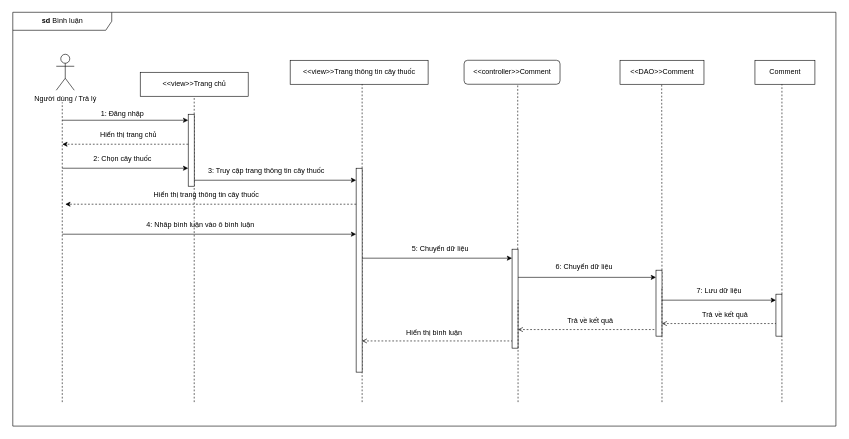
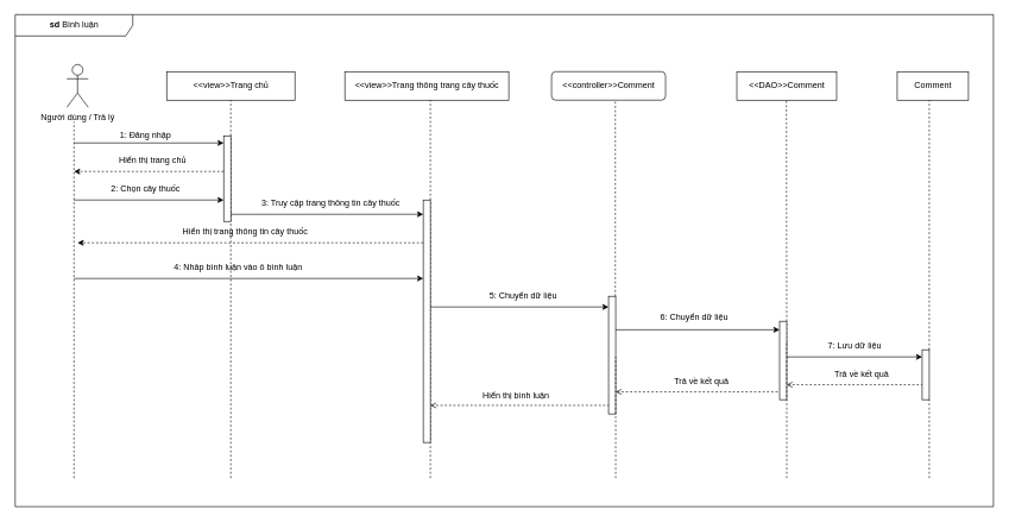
  <mxCell id="0" />
  <mxCell id="1" parent="0" />
  <mxCell id="2" value="&lt;b&gt;sd &lt;/b&gt;Bình luận" style="shape=umlFrame;whiteSpace=wrap;html=1;width=165;height=30;" parent="1" vertex="1"><mxGeometry x="20.5" y="20" width="1372.5" height="690" as="geometry" /></mxCell>
  <mxCell id="3" value="Người dùng / Trả lý" style="shape=umlActor;verticalLabelPosition=bottom;verticalAlign=top;html=1;outlineConnect=0;" parent="1" vertex="1"><mxGeometry x="93" y="90" width="30" height="60" as="geometry" /></mxCell>
- <mxCell id="4" value="&amp;lt;&amp;lt;view&amp;gt;&amp;gt;Trang chủ" style="html=1;" parent="1" vertex="1"><mxGeometry x="233" y="120" width="180" height="40" as="geometry" /></mxCell>
+ <mxCell id="4" value="&amp;lt;&amp;lt;view&amp;gt;&amp;gt;Trang chủ" style="html=1;" parent="1" vertex="1"><mxGeometry x="233" y="100" width="180" height="40" as="geometry" /></mxCell>
  <mxCell id="5" value="&amp;lt;&amp;lt;controller&amp;gt;&amp;gt;Comment" style="html=1;rounded=1;" parent="1" vertex="1"><mxGeometry x="773" y="100" width="160" height="40" as="geometry" /></mxCell>
  <mxCell id="6" value="&amp;lt;&amp;lt;DAO&amp;gt;&amp;gt;Comment" style="html=1;" parent="1" vertex="1"><mxGeometry x="1033" y="100" width="140" height="40" as="geometry" /></mxCell>
  <mxCell id="7" value="Comment" style="html=1;" parent="1" vertex="1"><mxGeometry x="1258" y="100" width="100" height="40" as="geometry" /></mxCell>
  <mxCell id="8" value="" style="endArrow=none;dashed=1;html=1;rounded=0;" parent="1" edge="1"><mxGeometry width="50" height="50" relative="1" as="geometry"><mxPoint x="103" y="670" as="sourcePoint" /><mxPoint x="103" y="170" as="targetPoint" /></mxGeometry></mxCell>
  <mxCell id="9" value="" style="endArrow=classic;html=1;rounded=0;" parent="1" target="12" edge="1"><mxGeometry width="50" height="50" relative="1" as="geometry"><mxPoint x="103" y="200" as="sourcePoint" /><mxPoint x="293" y="201" as="targetPoint" /></mxGeometry></mxCell>
  <mxCell id="10" value="" style="endArrow=none;dashed=1;html=1;rounded=0;entryX=0.5;entryY=1;entryDx=0;entryDy=0;" parent="1" target="4" edge="1"><mxGeometry width="50" height="50" relative="1" as="geometry"><mxPoint x="323" y="670" as="sourcePoint" /><mxPoint x="353" y="190" as="targetPoint" /></mxGeometry></mxCell>
  <mxCell id="11" value="1: Đăng nhập" style="text;html=1;align=center;verticalAlign=middle;resizable=0;points=[];autosize=1;strokeColor=none;fillColor=none;" parent="1" vertex="1"><mxGeometry x="153" y="175" width="100" height="30" as="geometry" /></mxCell>
  <mxCell id="12" value="" style="html=1;points=[];perimeter=orthogonalPerimeter;" parent="1" vertex="1"><mxGeometry x="313" y="190" width="10" height="120" as="geometry" /></mxCell>
  <mxCell id="13" value="" style="endArrow=none;dashed=1;html=1;rounded=0;entryX=0.559;entryY=1.017;entryDx=0;entryDy=0;entryPerimeter=0;startArrow=none;" parent="1" target="5" edge="1" source="37"><mxGeometry width="50" height="50" relative="1" as="geometry"><mxPoint x="863" y="790" as="sourcePoint" /><mxPoint x="855.25" y="140" as="targetPoint" /></mxGeometry></mxCell>
  <mxCell id="14" value="" style="endArrow=none;dashed=1;html=1;rounded=0;entryX=0.5;entryY=1;entryDx=0;entryDy=0;startArrow=none;" parent="1" edge="1"><mxGeometry width="50" height="50" relative="1" as="geometry"><mxPoint x="1103" y="480" as="sourcePoint" /><mxPoint x="1102.5" y="140" as="targetPoint" /></mxGeometry></mxCell>
  <mxCell id="15" value="" style="endArrow=none;dashed=1;html=1;rounded=0;startArrow=none;" parent="1" edge="1" source="42"><mxGeometry width="50" height="50" relative="1" as="geometry"><mxPoint x="1303" y="790" as="sourcePoint" /><mxPoint x="1303" y="140" as="targetPoint" /></mxGeometry></mxCell>
- <mxCell id="16" value="&amp;lt;&amp;lt;view&amp;gt;&amp;gt;Trang thông tin cây thuốc" style="html=1;" parent="1" vertex="1"><mxGeometry x="483" y="100" width="230" height="40" as="geometry" /></mxCell>
+ <mxCell id="16" value="&amp;lt;&amp;lt;view&amp;gt;&amp;gt;Trang thông trang cây thuốc" style="html=1;" parent="1" vertex="1"><mxGeometry x="483" y="100" width="230" height="40" as="geometry" /></mxCell>
  <mxCell id="17" value="" style="endArrow=none;dashed=1;html=1;rounded=0;" parent="1" edge="1"><mxGeometry width="50" height="50" relative="1" as="geometry"><mxPoint x="603" y="670" as="sourcePoint" /><mxPoint x="603" y="140" as="targetPoint" /></mxGeometry></mxCell>
  <mxCell id="18" value="" style="html=1;points=[];perimeter=orthogonalPerimeter;" parent="1" vertex="1"><mxGeometry x="1093" y="450" width="10" height="110" as="geometry" /></mxCell>
  <mxCell id="19" value="" style="endArrow=none;dashed=1;html=1;rounded=0;" parent="1" edge="1"><mxGeometry width="50" height="50" relative="1" as="geometry"><mxPoint x="1103" y="670" as="sourcePoint" /><mxPoint x="1103" y="479" as="targetPoint" /></mxGeometry></mxCell>
  <mxCell id="20" value="" style="endArrow=classic;html=1;rounded=0;dashed=1;" parent="1" edge="1"><mxGeometry width="50" height="50" relative="1" as="geometry"><mxPoint x="313" y="240" as="sourcePoint" /><mxPoint x="103" y="240" as="targetPoint" /></mxGeometry></mxCell>
  <mxCell id="21" value="" style="html=1;points=[];perimeter=orthogonalPerimeter;" parent="1" vertex="1"><mxGeometry x="593" y="280" width="10" height="340" as="geometry" /></mxCell>
  <mxCell id="22" value="Hiển thị trang chủ" style="text;html=1;align=center;verticalAlign=middle;resizable=0;points=[];autosize=1;strokeColor=none;fillColor=none;" parent="1" vertex="1"><mxGeometry x="153" y="210" width="120" height="30" as="geometry" /></mxCell>
  <mxCell id="23" value="" style="endArrow=classic;html=1;rounded=0;" parent="1" edge="1"><mxGeometry width="50" height="50" relative="1" as="geometry"><mxPoint x="103" y="280" as="sourcePoint" /><mxPoint x="313" y="280" as="targetPoint" /></mxGeometry></mxCell>
  <mxCell id="24" value="2: Chọn cây thuốc" style="text;html=1;align=center;verticalAlign=middle;resizable=0;points=[];autosize=1;strokeColor=none;fillColor=none;" parent="1" vertex="1"><mxGeometry x="143" y="250" width="120" height="30" as="geometry" /></mxCell>
  <mxCell id="25" value="" style="endArrow=classic;html=1;rounded=0;exitX=1.346;exitY=0.695;exitDx=0;exitDy=0;exitPerimeter=0;" parent="1" edge="1"><mxGeometry width="50" height="50" relative="1" as="geometry"><mxPoint x="1103" y="500" as="sourcePoint" /><mxPoint x="1293" y="500" as="targetPoint" /></mxGeometry></mxCell>
  <mxCell id="26" value="" style="endArrow=classic;html=1;rounded=0;exitX=1.346;exitY=0.695;exitDx=0;exitDy=0;exitPerimeter=0;" edge="1" parent="1"><mxGeometry width="50" height="50" relative="1" as="geometry"><mxPoint x="863" y="461.97" as="sourcePoint" /><mxPoint x="1093" y="461.97" as="targetPoint" /></mxGeometry></mxCell>
  <mxCell id="27" value="" style="endArrow=none;dashed=1;html=1;rounded=0;startArrow=open;startFill=0;" edge="1" parent="1"><mxGeometry width="50" height="50" relative="1" as="geometry"><mxPoint x="1103" y="539" as="sourcePoint" /><mxPoint x="1293" y="539" as="targetPoint" /></mxGeometry></mxCell>
  <mxCell id="28" value="Trả về kết quả" style="text;html=1;align=center;verticalAlign=middle;resizable=0;points=[];autosize=1;strokeColor=none;fillColor=none;" vertex="1" parent="1"><mxGeometry x="1158" y="509" width="100" height="30" as="geometry" /></mxCell>
  <mxCell id="29" value="" style="endArrow=none;dashed=1;html=1;rounded=0;startArrow=open;startFill=0;" edge="1" parent="1"><mxGeometry width="50" height="50" relative="1" as="geometry"><mxPoint x="863" y="549" as="sourcePoint" /><mxPoint x="1093" y="549" as="targetPoint" /></mxGeometry></mxCell>
  <mxCell id="30" value="Trả về kết quả" style="text;html=1;align=center;verticalAlign=middle;resizable=0;points=[];autosize=1;strokeColor=none;fillColor=none;" vertex="1" parent="1"><mxGeometry x="933" y="520" width="100" height="30" as="geometry" /></mxCell>
  <mxCell id="31" value="" style="endArrow=classic;html=1;rounded=0;exitX=1;exitY=0.917;exitDx=0;exitDy=0;exitPerimeter=0;" edge="1" parent="1" source="12"><mxGeometry width="50" height="50" relative="1" as="geometry"><mxPoint x="353" y="300" as="sourcePoint" /><mxPoint x="593" y="300" as="targetPoint" /></mxGeometry></mxCell>
- <mxCell id="32" value="3: Truy cập trang thông tin cây thuốc" style="text;html=1;align=center;verticalAlign=middle;resizable=0;points=[];autosize=1;strokeColor=none;fillColor=none;" vertex="1" parent="1"><mxGeometry x="333" y="270" width="220" height="30" as="geometry" /></mxCell>
+ <mxCell id="32" value="3: Truy cập trang thông tin cây thuốc" style="text;html=1;align=center;verticalAlign=middle;resizable=0;points=[];autosize=1;strokeColor=none;fillColor=none;" vertex="1" parent="1"><mxGeometry x="353" y="270" width="220" height="30" as="geometry" /></mxCell>
  <mxCell id="33" value="" style="endArrow=classic;html=1;rounded=0;dashed=1;" edge="1" parent="1"><mxGeometry width="50" height="50" relative="1" as="geometry"><mxPoint x="593" y="340" as="sourcePoint" /><mxPoint x="108" y="340" as="targetPoint" /></mxGeometry></mxCell>
  <mxCell id="34" value="Hiển thị trang thông tin cây thuốc" style="text;html=1;align=center;verticalAlign=middle;resizable=0;points=[];autosize=1;strokeColor=none;fillColor=none;" vertex="1" parent="1"><mxGeometry x="243" y="310" width="200" height="30" as="geometry" /></mxCell>
  <mxCell id="35" value="4: Nhâp bình luận vào ô bình luận" style="text;html=1;align=center;verticalAlign=middle;resizable=0;points=[];autosize=1;strokeColor=none;fillColor=none;" vertex="1" parent="1"><mxGeometry x="233" y="360" width="200" height="30" as="geometry" /></mxCell>
  <mxCell id="36" value="" style="endArrow=classic;html=1;rounded=0;exitX=1;exitY=0.917;exitDx=0;exitDy=0;exitPerimeter=0;" edge="1" parent="1"><mxGeometry width="50" height="50" relative="1" as="geometry"><mxPoint x="103" y="390.04" as="sourcePoint" /><mxPoint x="593" y="390" as="targetPoint" /></mxGeometry></mxCell>
  <mxCell id="37" value="" style="html=1;points=[];perimeter=orthogonalPerimeter;" parent="1" vertex="1"><mxGeometry x="853" y="415" width="10" height="165" as="geometry" /></mxCell>
  <mxCell id="38" value="" style="endArrow=none;dashed=1;html=1;rounded=0;" edge="1" parent="1"><mxGeometry width="50" height="50" relative="1" as="geometry"><mxPoint x="863" y="670" as="sourcePoint" /><mxPoint x="863" y="500" as="targetPoint" /></mxGeometry></mxCell>
  <mxCell id="39" value="" style="endArrow=classic;html=1;rounded=0;" edge="1" parent="1"><mxGeometry width="50" height="50" relative="1" as="geometry"><mxPoint x="603" y="430" as="sourcePoint" /><mxPoint x="853" y="430" as="targetPoint" /></mxGeometry></mxCell>
  <mxCell id="40" value="5: Chuyển dữ liệu" style="text;html=1;align=center;verticalAlign=middle;resizable=0;points=[];autosize=1;strokeColor=none;fillColor=none;" vertex="1" parent="1"><mxGeometry x="673" y="400" width="120" height="30" as="geometry" /></mxCell>
  <mxCell id="41" value="6: Chuyển dữ liệu" style="text;html=1;align=center;verticalAlign=middle;resizable=0;points=[];autosize=1;strokeColor=none;fillColor=none;" vertex="1" parent="1"><mxGeometry x="913" y="430" width="120" height="30" as="geometry" /></mxCell>
  <mxCell id="42" value="" style="html=1;points=[];perimeter=orthogonalPerimeter;" parent="1" vertex="1"><mxGeometry x="1293" y="490" width="10" height="70" as="geometry" /></mxCell>
  <mxCell id="43" value="" style="endArrow=none;dashed=1;html=1;rounded=0;startArrow=none;" edge="1" parent="1" target="42"><mxGeometry width="50" height="50" relative="1" as="geometry"><mxPoint x="1303" y="670" as="sourcePoint" /><mxPoint x="1303" y="140" as="targetPoint" /></mxGeometry></mxCell>
  <mxCell id="44" value="7: Lưu dữ liệu" style="text;html=1;align=center;verticalAlign=middle;resizable=0;points=[];autosize=1;strokeColor=none;fillColor=none;" vertex="1" parent="1"><mxGeometry x="1148" y="470" width="100" height="30" as="geometry" /></mxCell>
  <mxCell id="45" value="" style="endArrow=none;dashed=1;html=1;rounded=0;startArrow=open;startFill=0;" edge="1" parent="1"><mxGeometry width="50" height="50" relative="1" as="geometry"><mxPoint x="603" y="568" as="sourcePoint" /><mxPoint x="853" y="568" as="targetPoint" /></mxGeometry></mxCell>
  <mxCell id="46" value="Hiển thị bình luận" style="text;html=1;align=center;verticalAlign=middle;resizable=0;points=[];autosize=1;strokeColor=none;fillColor=none;" vertex="1" parent="1"><mxGeometry x="663" y="539" width="120" height="30" as="geometry" /></mxCell>
